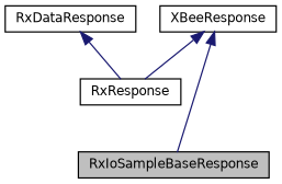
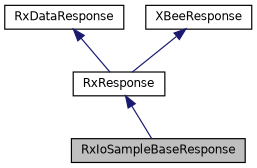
  digraph {
    node [color=black fillcolor=white fontname=Helvetica fontsize=10 shape=record style=filled]
    edge [color=midnightblue dir=back fontname=Helvetica fontsize=10 labelfontname=Helvetica labelfontsize=10 style=solid]
    n1 [fillcolor=grey75 fontcolor=black height=0.2 label=RxIoSampleBaseResponse width=0.4]
    n2 [height=0.2 label=RxResponse width=0.4]
    n3 [height=0.2 label=RxDataResponse width=0.4]
    n4 [height=0.2 label=XBeeResponse width=0.4]
-   n4 -> n1
+   n2 -> n1
    n3 -> n2
    n4 -> n2
  }
